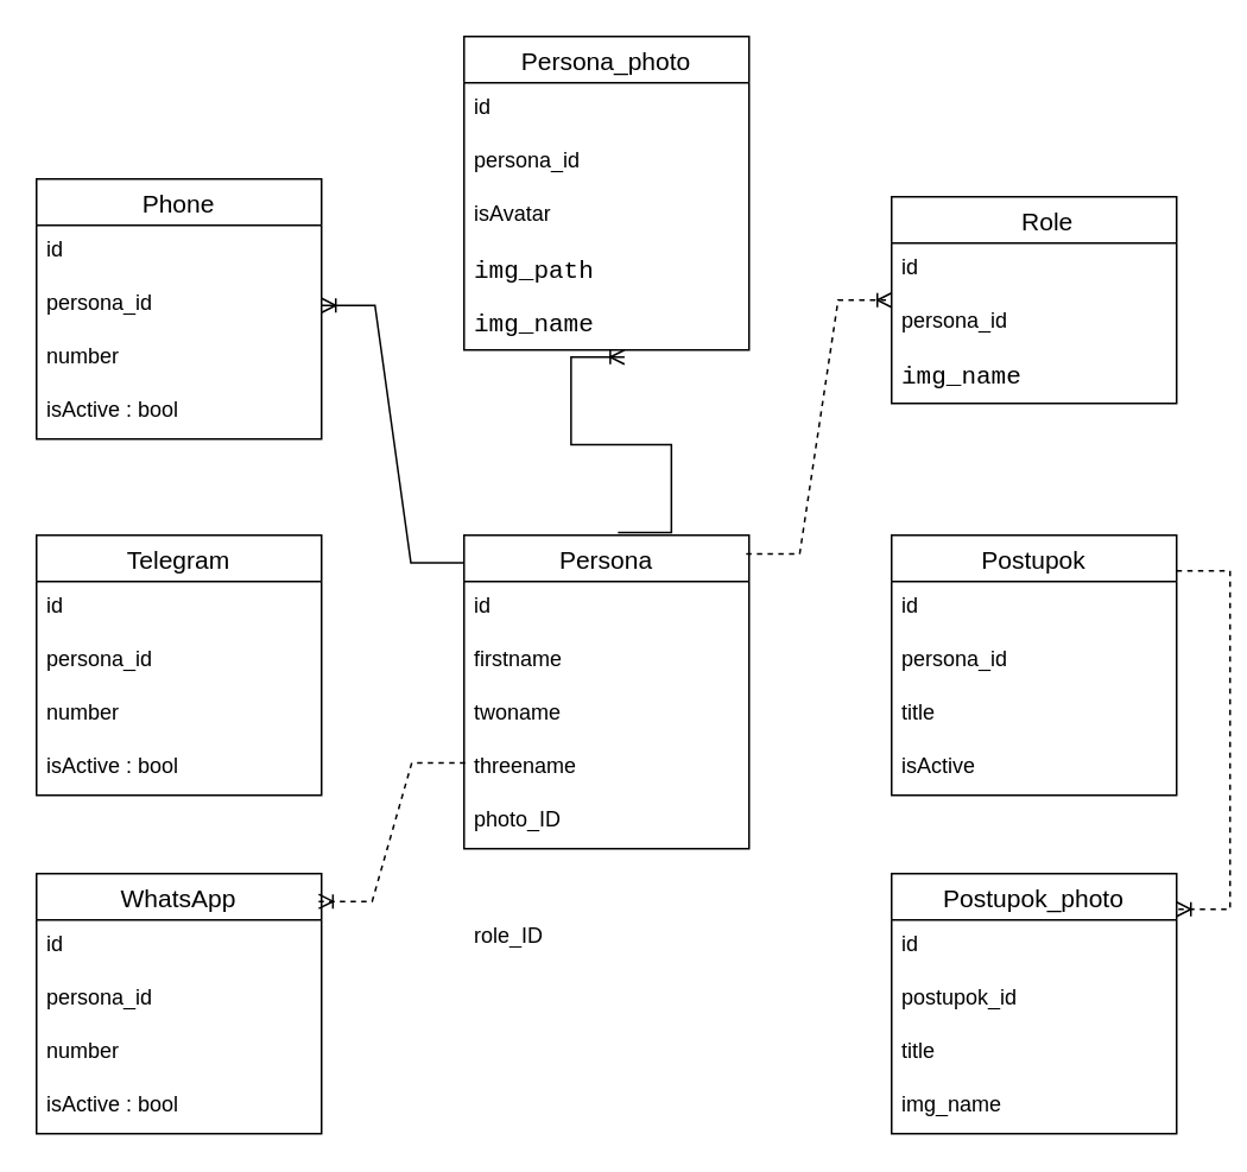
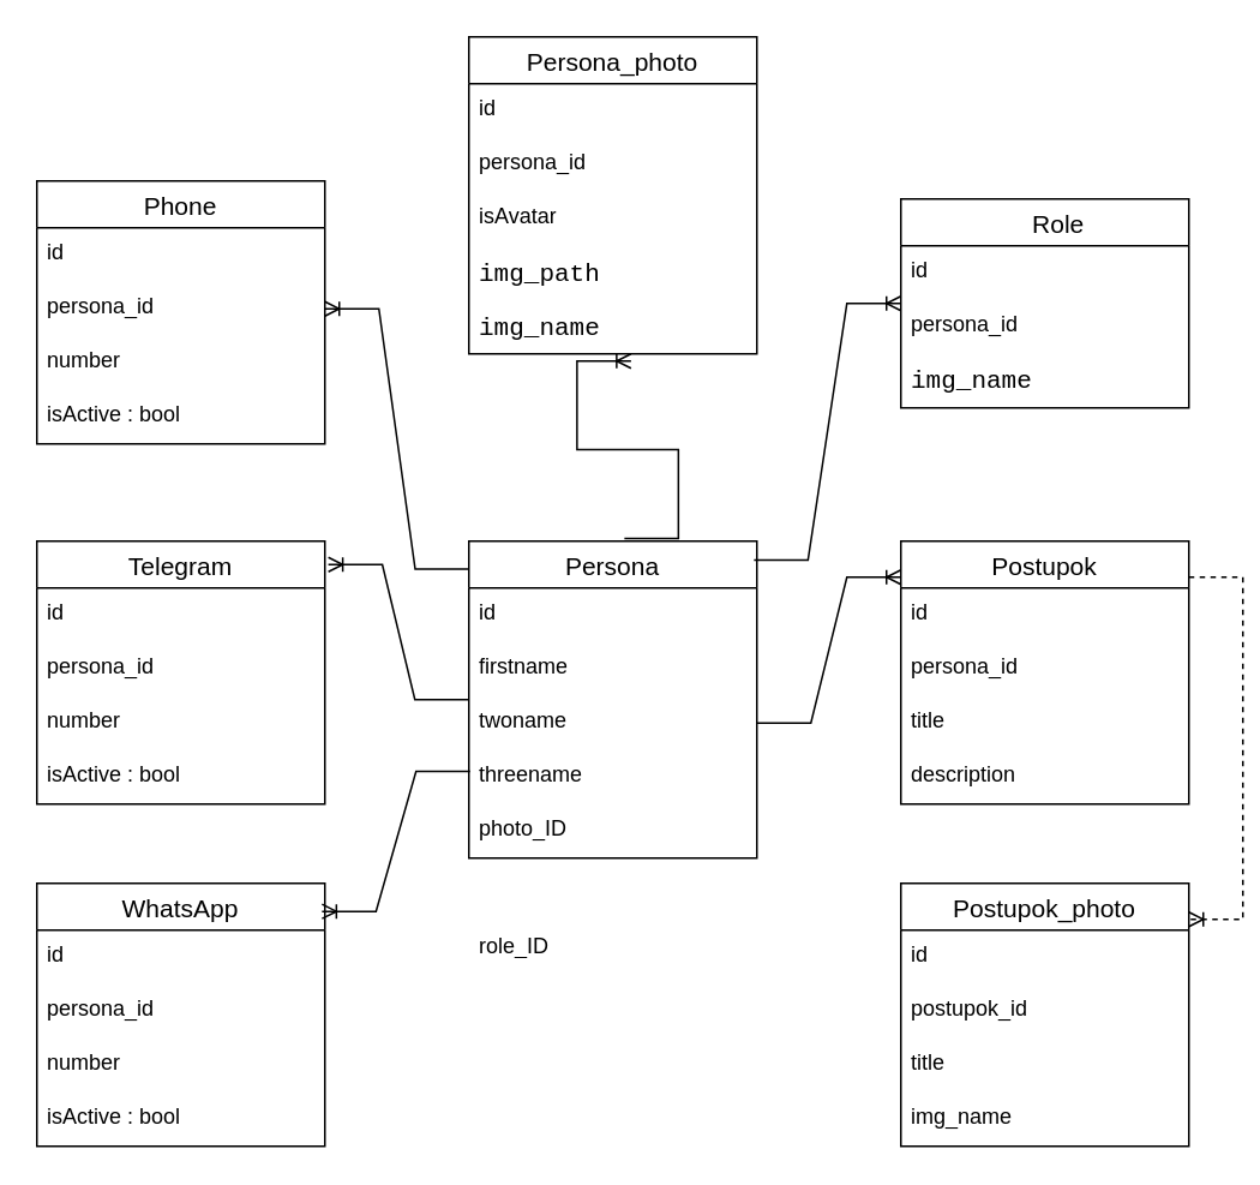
  <mxCell id="0" />
  <mxCell id="1" parent="0" />
  <mxCell id="2" value="Persona" style="swimlane;fontStyle=0;childLayout=stackLayout;horizontal=1;startSize=26;horizontalStack=0;resizeParent=1;resizeParentMax=0;resizeLast=0;collapsible=1;marginBottom=0;align=center;fontSize=14;" parent="1" vertex="1"><mxGeometry x="260" y="300" width="160" height="176" as="geometry" /></mxCell>
  <mxCell id="3" value="id" style="text;strokeColor=none;fillColor=none;spacingLeft=4;spacingRight=4;overflow=hidden;rotatable=0;points=[[0,0.5],[1,0.5]];portConstraint=eastwest;fontSize=12;whiteSpace=wrap;html=1;" parent="2" vertex="1"><mxGeometry y="26" width="160" height="30" as="geometry" /></mxCell>
  <mxCell id="4" value="firstname" style="text;strokeColor=none;fillColor=none;spacingLeft=4;spacingRight=4;overflow=hidden;rotatable=0;points=[[0,0.5],[1,0.5]];portConstraint=eastwest;fontSize=12;whiteSpace=wrap;html=1;" parent="2" vertex="1"><mxGeometry y="56" width="160" height="30" as="geometry" /></mxCell>
  <mxCell id="5" value="twoname" style="text;strokeColor=none;fillColor=none;spacingLeft=4;spacingRight=4;overflow=hidden;rotatable=0;points=[[0,0.5],[1,0.5]];portConstraint=eastwest;fontSize=12;whiteSpace=wrap;html=1;" parent="2" vertex="1"><mxGeometry y="86" width="160" height="30" as="geometry" /></mxCell>
  <mxCell id="6" value="three&lt;span style=&quot;background-color: transparent; color: light-dark(rgb(0, 0, 0), rgb(255, 255, 255));&quot;&gt;name&lt;/span&gt;" style="text;strokeColor=none;fillColor=none;spacingLeft=4;spacingRight=4;overflow=hidden;rotatable=0;points=[[0,0.5],[1,0.5]];portConstraint=eastwest;fontSize=12;whiteSpace=wrap;html=1;" parent="2" vertex="1"><mxGeometry y="116" width="160" height="30" as="geometry" /></mxCell>
  <mxCell id="7" value="photo&lt;span style=&quot;background-color: transparent; color: light-dark(rgb(0, 0, 0), rgb(255, 255, 255));&quot;&gt;_&lt;/span&gt;&lt;span style=&quot;background-color: transparent; color: light-dark(rgb(0, 0, 0), rgb(255, 255, 255));&quot;&gt;ID&lt;/span&gt;" style="text;strokeColor=none;fillColor=none;spacingLeft=4;spacingRight=4;overflow=hidden;rotatable=0;points=[[0,0.5],[1,0.5]];portConstraint=eastwest;fontSize=12;whiteSpace=wrap;html=1;" parent="2" vertex="1"><mxGeometry y="146" width="160" height="30" as="geometry" /></mxCell>
  <mxCell id="8" value="Phone" style="swimlane;fontStyle=0;childLayout=stackLayout;horizontal=1;startSize=26;horizontalStack=0;resizeParent=1;resizeParentMax=0;resizeLast=0;collapsible=1;marginBottom=0;align=center;fontSize=14;" parent="1" vertex="1"><mxGeometry x="20" y="100" width="160" height="146" as="geometry" /></mxCell>
  <mxCell id="9" value="id" style="text;strokeColor=none;fillColor=none;spacingLeft=4;spacingRight=4;overflow=hidden;rotatable=0;points=[[0,0.5],[1,0.5]];portConstraint=eastwest;fontSize=12;whiteSpace=wrap;html=1;rounded=0;" parent="8" vertex="1"><mxGeometry y="26" width="160" height="30" as="geometry" /></mxCell>
  <mxCell id="10" value="persona_id" style="text;strokeColor=none;fillColor=none;spacingLeft=4;spacingRight=4;overflow=hidden;rotatable=0;points=[[0,0.5],[1,0.5]];portConstraint=eastwest;fontSize=12;whiteSpace=wrap;html=1;" parent="8" vertex="1"><mxGeometry y="56" width="160" height="30" as="geometry" /></mxCell>
  <mxCell id="11" value="number" style="text;strokeColor=none;fillColor=none;spacingLeft=4;spacingRight=4;overflow=hidden;rotatable=0;points=[[0,0.5],[1,0.5]];portConstraint=eastwest;fontSize=12;whiteSpace=wrap;html=1;" parent="8" vertex="1"><mxGeometry y="86" width="160" height="30" as="geometry" /></mxCell>
  <mxCell id="12" value="isActive : bool" style="text;strokeColor=none;fillColor=none;spacingLeft=4;spacingRight=4;overflow=hidden;rotatable=0;points=[[0,0.5],[1,0.5]];portConstraint=eastwest;fontSize=12;whiteSpace=wrap;html=1;" parent="8" vertex="1"><mxGeometry y="116" width="160" height="30" as="geometry" /></mxCell>
  <mxCell id="13" value="WhatsApp" style="swimlane;fontStyle=0;childLayout=stackLayout;horizontal=1;startSize=26;horizontalStack=0;resizeParent=1;resizeParentMax=0;resizeLast=0;collapsible=1;marginBottom=0;align=center;fontSize=14;" parent="1" vertex="1"><mxGeometry x="20" y="490" width="160" height="146" as="geometry" /></mxCell>
  <mxCell id="14" value="id" style="text;strokeColor=none;fillColor=none;spacingLeft=4;spacingRight=4;overflow=hidden;rotatable=0;points=[[0,0.5],[1,0.5]];portConstraint=eastwest;fontSize=12;whiteSpace=wrap;html=1;rounded=0;" parent="13" vertex="1"><mxGeometry y="26" width="160" height="30" as="geometry" /></mxCell>
  <mxCell id="15" value="persona_id" style="text;strokeColor=none;fillColor=none;spacingLeft=4;spacingRight=4;overflow=hidden;rotatable=0;points=[[0,0.5],[1,0.5]];portConstraint=eastwest;fontSize=12;whiteSpace=wrap;html=1;" parent="13" vertex="1"><mxGeometry y="56" width="160" height="30" as="geometry" /></mxCell>
  <mxCell id="16" value="number" style="text;strokeColor=none;fillColor=none;spacingLeft=4;spacingRight=4;overflow=hidden;rotatable=0;points=[[0,0.5],[1,0.5]];portConstraint=eastwest;fontSize=12;whiteSpace=wrap;html=1;" parent="13" vertex="1"><mxGeometry y="86" width="160" height="30" as="geometry" /></mxCell>
  <mxCell id="17" value="isActive : bool" style="text;strokeColor=none;fillColor=none;spacingLeft=4;spacingRight=4;overflow=hidden;rotatable=0;points=[[0,0.5],[1,0.5]];portConstraint=eastwest;fontSize=12;whiteSpace=wrap;html=1;" parent="13" vertex="1"><mxGeometry y="116" width="160" height="30" as="geometry" /></mxCell>
  <mxCell id="18" value="Telegram" style="swimlane;fontStyle=0;childLayout=stackLayout;horizontal=1;startSize=26;horizontalStack=0;resizeParent=1;resizeParentMax=0;resizeLast=0;collapsible=1;marginBottom=0;align=center;fontSize=14;" parent="1" vertex="1"><mxGeometry x="20" y="300" width="160" height="146" as="geometry" /></mxCell>
  <mxCell id="19" value="id" style="text;strokeColor=none;fillColor=none;spacingLeft=4;spacingRight=4;overflow=hidden;rotatable=0;points=[[0,0.5],[1,0.5]];portConstraint=eastwest;fontSize=12;whiteSpace=wrap;html=1;rounded=0;" parent="18" vertex="1"><mxGeometry y="26" width="160" height="30" as="geometry" /></mxCell>
  <mxCell id="20" value="persona_id" style="text;strokeColor=none;fillColor=none;spacingLeft=4;spacingRight=4;overflow=hidden;rotatable=0;points=[[0,0.5],[1,0.5]];portConstraint=eastwest;fontSize=12;whiteSpace=wrap;html=1;" parent="18" vertex="1"><mxGeometry y="56" width="160" height="30" as="geometry" /></mxCell>
  <mxCell id="21" value="number" style="text;strokeColor=none;fillColor=none;spacingLeft=4;spacingRight=4;overflow=hidden;rotatable=0;points=[[0,0.5],[1,0.5]];portConstraint=eastwest;fontSize=12;whiteSpace=wrap;html=1;" parent="18" vertex="1"><mxGeometry y="86" width="160" height="30" as="geometry" /></mxCell>
  <mxCell id="22" value="isActive : bool" style="text;strokeColor=none;fillColor=none;spacingLeft=4;spacingRight=4;overflow=hidden;rotatable=0;points=[[0,0.5],[1,0.5]];portConstraint=eastwest;fontSize=12;whiteSpace=wrap;html=1;" parent="18" vertex="1"><mxGeometry y="116" width="160" height="30" as="geometry" /></mxCell>
  <mxCell id="23" value="Persona_photo" style="swimlane;fontStyle=0;childLayout=stackLayout;horizontal=1;startSize=26;horizontalStack=0;resizeParent=1;resizeParentMax=0;resizeLast=0;collapsible=1;marginBottom=0;align=center;fontSize=14;" parent="1" vertex="1"><mxGeometry x="260" y="20" width="160" height="176" as="geometry" /></mxCell>
  <mxCell id="24" value="id" style="text;strokeColor=none;fillColor=none;spacingLeft=4;spacingRight=4;overflow=hidden;rotatable=0;points=[[0,0.5],[1,0.5]];portConstraint=eastwest;fontSize=12;whiteSpace=wrap;html=1;rounded=0;" parent="23" vertex="1"><mxGeometry y="26" width="160" height="30" as="geometry" /></mxCell>
  <mxCell id="25" value="persona_id" style="text;strokeColor=none;fillColor=none;spacingLeft=4;spacingRight=4;overflow=hidden;rotatable=0;points=[[0,0.5],[1,0.5]];portConstraint=eastwest;fontSize=12;whiteSpace=wrap;html=1;" parent="23" vertex="1"><mxGeometry y="56" width="160" height="30" as="geometry" /></mxCell>
  <mxCell id="26" value="isAvatar" style="text;strokeColor=none;fillColor=none;spacingLeft=4;spacingRight=4;overflow=hidden;rotatable=0;points=[[0,0.5],[1,0.5]];portConstraint=eastwest;fontSize=12;whiteSpace=wrap;html=1;" parent="23" vertex="1"><mxGeometry y="86" width="160" height="30" as="geometry" /></mxCell>
  <mxCell id="27" value="&lt;div style=&quot;font-family: Consolas, &amp;quot;Courier New&amp;quot;, monospace; font-size: 14px; line-height: 19px; white-space: pre;&quot;&gt;img_path&lt;/div&gt;" style="text;strokeColor=none;fillColor=none;spacingLeft=4;spacingRight=4;overflow=hidden;rotatable=0;points=[[0,0.5],[1,0.5]];portConstraint=eastwest;fontSize=12;whiteSpace=wrap;html=1;labelBackgroundColor=default;fontColor=#000000;" parent="23" vertex="1"><mxGeometry y="116" width="160" height="30" as="geometry" /></mxCell>
  <mxCell id="28" value="&lt;div style=&quot;font-family: Consolas, &amp;quot;Courier New&amp;quot;, monospace; font-size: 14px; line-height: 19px; white-space: pre;&quot;&gt;img_name&lt;/div&gt;" style="text;strokeColor=none;fillColor=none;spacingLeft=4;spacingRight=4;overflow=hidden;rotatable=0;points=[[0,0.5],[1,0.5]];portConstraint=eastwest;fontSize=12;whiteSpace=wrap;html=1;labelBackgroundColor=default;fontColor=#000000;" parent="23" vertex="1"><mxGeometry y="146" width="160" height="30" as="geometry" /></mxCell>
  <mxCell id="29" value="" style="edgeStyle=entityRelationEdgeStyle;fontSize=12;html=1;endArrow=ERoneToMany;rounded=0;entryX=0.563;entryY=1.133;entryDx=0;entryDy=0;exitX=0.54;exitY=-0.009;exitDx=0;exitDy=0;exitPerimeter=0;entryPerimeter=0;" parent="1" source="2" target="28" edge="1"><mxGeometry width="100" height="100" relative="1" as="geometry"><mxPoint x="340" y="536" as="sourcePoint" /><mxPoint x="440" y="436" as="targetPoint" /></mxGeometry></mxCell>
  <mxCell id="30" value="Postupok" style="swimlane;fontStyle=0;childLayout=stackLayout;horizontal=1;startSize=26;horizontalStack=0;resizeParent=1;resizeParentMax=0;resizeLast=0;collapsible=1;marginBottom=0;align=center;fontSize=14;" parent="1" vertex="1"><mxGeometry x="500" y="300" width="160" height="146" as="geometry" /></mxCell>
  <mxCell id="31" value="id" style="text;strokeColor=none;fillColor=none;spacingLeft=4;spacingRight=4;overflow=hidden;rotatable=0;points=[[0,0.5],[1,0.5]];portConstraint=eastwest;fontSize=12;whiteSpace=wrap;html=1;rounded=0;" parent="30" vertex="1"><mxGeometry y="26" width="160" height="30" as="geometry" /></mxCell>
  <mxCell id="32" value="persona_id" style="text;strokeColor=none;fillColor=none;spacingLeft=4;spacingRight=4;overflow=hidden;rotatable=0;points=[[0,0.5],[1,0.5]];portConstraint=eastwest;fontSize=12;whiteSpace=wrap;html=1;" parent="30" vertex="1"><mxGeometry y="56" width="160" height="30" as="geometry" /></mxCell>
  <mxCell id="33" value="title" style="text;strokeColor=none;fillColor=none;spacingLeft=4;spacingRight=4;overflow=hidden;rotatable=0;points=[[0,0.5],[1,0.5]];portConstraint=eastwest;fontSize=12;whiteSpace=wrap;html=1;" parent="30" vertex="1"><mxGeometry y="86" width="160" height="30" as="geometry" /></mxCell>
- <mxCell id="34" value="isActive" style="text;strokeColor=none;fillColor=none;spacingLeft=4;spacingRight=4;overflow=hidden;rotatable=0;points=[[0,0.5],[1,0.5]];portConstraint=eastwest;fontSize=12;whiteSpace=wrap;html=1;" parent="30" vertex="1"><mxGeometry y="116" width="160" height="30" as="geometry" /></mxCell>
+ <mxCell id="34" value="description" style="text;strokeColor=none;fillColor=none;spacingLeft=4;spacingRight=4;overflow=hidden;rotatable=0;points=[[0,0.5],[1,0.5]];portConstraint=eastwest;fontSize=12;whiteSpace=wrap;html=1;" parent="30" vertex="1"><mxGeometry y="116" width="160" height="30" as="geometry" /></mxCell>
  <mxCell id="35" value="    Role" style="swimlane;fontStyle=0;childLayout=stackLayout;horizontal=1;startSize=26;horizontalStack=0;resizeParent=1;resizeParentMax=0;resizeLast=0;collapsible=1;marginBottom=0;align=center;fontSize=14;" parent="1" vertex="1"><mxGeometry x="500" y="110" width="160" height="116" as="geometry" /></mxCell>
  <mxCell id="36" value="id" style="text;strokeColor=none;fillColor=none;spacingLeft=4;spacingRight=4;overflow=hidden;rotatable=0;points=[[0,0.5],[1,0.5]];portConstraint=eastwest;fontSize=12;whiteSpace=wrap;html=1;rounded=0;" parent="35" vertex="1"><mxGeometry y="26" width="160" height="30" as="geometry" /></mxCell>
  <mxCell id="37" value="persona_id" style="text;strokeColor=none;fillColor=none;spacingLeft=4;spacingRight=4;overflow=hidden;rotatable=0;points=[[0,0.5],[1,0.5]];portConstraint=eastwest;fontSize=12;whiteSpace=wrap;html=1;" parent="35" vertex="1"><mxGeometry y="56" width="160" height="30" as="geometry" /></mxCell>
  <mxCell id="38" value="&lt;span style=&quot;font-family: Consolas, &amp;quot;Courier New&amp;quot;, monospace; font-size: 14px; white-space: pre; background-color: rgb(255, 255, 255);&quot;&gt;img_name&lt;/span&gt;" style="text;strokeColor=none;fillColor=none;spacingLeft=4;spacingRight=4;overflow=hidden;rotatable=0;points=[[0,0.5],[1,0.5]];portConstraint=eastwest;fontSize=12;whiteSpace=wrap;html=1;" parent="35" vertex="1"><mxGeometry y="86" width="160" height="30" as="geometry" /></mxCell>
  <mxCell id="39" value="Postupok_photo" style="swimlane;fontStyle=0;childLayout=stackLayout;horizontal=1;startSize=26;horizontalStack=0;resizeParent=1;resizeParentMax=0;resizeLast=0;collapsible=1;marginBottom=0;align=center;fontSize=14;" parent="1" vertex="1"><mxGeometry x="500" y="490" width="160" height="146" as="geometry" /></mxCell>
  <mxCell id="40" value="id" style="text;strokeColor=none;fillColor=none;spacingLeft=4;spacingRight=4;overflow=hidden;rotatable=0;points=[[0,0.5],[1,0.5]];portConstraint=eastwest;fontSize=12;whiteSpace=wrap;html=1;rounded=0;" parent="39" vertex="1"><mxGeometry y="26" width="160" height="30" as="geometry" /></mxCell>
  <mxCell id="41" value="postupok_id" style="text;strokeColor=none;fillColor=none;spacingLeft=4;spacingRight=4;overflow=hidden;rotatable=0;points=[[0,0.5],[1,0.5]];portConstraint=eastwest;fontSize=12;whiteSpace=wrap;html=1;" parent="39" vertex="1"><mxGeometry y="56" width="160" height="30" as="geometry" /></mxCell>
  <mxCell id="42" value="title" style="text;strokeColor=none;fillColor=none;spacingLeft=4;spacingRight=4;overflow=hidden;rotatable=0;points=[[0,0.5],[1,0.5]];portConstraint=eastwest;fontSize=12;whiteSpace=wrap;html=1;" parent="39" vertex="1"><mxGeometry y="86" width="160" height="30" as="geometry" /></mxCell>
  <mxCell id="43" value="&lt;font&gt;img_name&lt;/font&gt;" style="text;strokeColor=none;fillColor=none;spacingLeft=4;spacingRight=4;overflow=hidden;rotatable=0;points=[[0,0.5],[1,0.5]];portConstraint=eastwest;fontSize=12;whiteSpace=wrap;html=1;fontColor=#000000;" parent="39" vertex="1"><mxGeometry y="116" width="160" height="30" as="geometry" /></mxCell>
  <mxCell id="44" value="" style="edgeStyle=entityRelationEdgeStyle;fontSize=12;html=1;endArrow=ERoneToMany;rounded=0;entryX=1;entryY=0.137;entryDx=0;entryDy=0;entryPerimeter=0;exitX=1;exitY=0.137;exitDx=0;exitDy=0;exitPerimeter=0;dashed=1;" parent="1" source="30" target="39" edge="1"><mxGeometry width="100" height="100" relative="1" as="geometry"><mxPoint x="670" y="560" as="sourcePoint" /><mxPoint x="350" y="600" as="targetPoint" /><Array as="points"><mxPoint x="460" y="560" /><mxPoint x="420" y="558" /><mxPoint x="350" y="570" /></Array></mxGeometry></mxCell>
  <mxCell id="45" value="" style="edgeStyle=entityRelationEdgeStyle;fontSize=12;html=1;endArrow=ERoneToMany;rounded=0;entryX=1;entryY=0.5;entryDx=0;entryDy=0;exitX=0.001;exitY=0.088;exitDx=0;exitDy=0;exitPerimeter=0;" parent="1" source="2" target="10" edge="1"><mxGeometry width="100" height="100" relative="1" as="geometry"><mxPoint x="170" y="370" as="sourcePoint" /><mxPoint x="270" y="270" as="targetPoint" /></mxGeometry></mxCell>
- <mxCell id="47" value="" style="edgeStyle=entityRelationEdgeStyle;fontSize=12;html=1;endArrow=ERoneToMany;rounded=0;entryX=0.99;entryY=0.107;entryDx=0;entryDy=0;exitX=0.004;exitY=0.395;exitDx=0;exitDy=0;exitPerimeter=0;entryPerimeter=0;dashed=1;" parent="1" source="6" target="13" edge="1"><mxGeometry width="100" height="100" relative="1" as="geometry"><mxPoint x="280" y="338" as="sourcePoint" /><mxPoint x="200" y="191" as="targetPoint" /></mxGeometry></mxCell>
- <mxCell id="48" value="" style="edgeStyle=entityRelationEdgeStyle;fontSize=12;html=1;endArrow=ERoneToMany;rounded=0;exitX=0.99;exitY=0.06;exitDx=0;exitDy=0;exitPerimeter=0;dashed=1;" parent="1" source="2" target="35" edge="1"><mxGeometry width="100" height="100" relative="1" as="geometry"><mxPoint x="290" y="348" as="sourcePoint" /><mxPoint x="210" y="201" as="targetPoint" /></mxGeometry></mxCell>
+ <mxCell id="46" value="" style="edgeStyle=entityRelationEdgeStyle;fontSize=12;html=1;endArrow=ERoneToMany;rounded=0;entryX=1.012;entryY=0.089;entryDx=0;entryDy=0;entryPerimeter=0;" parent="1" source="2" target="18" edge="1"><mxGeometry width="100" height="100" relative="1" as="geometry"><mxPoint x="250" y="490" as="sourcePoint" /><mxPoint x="170" y="343" as="targetPoint" /></mxGeometry></mxCell>
+ <mxCell id="47" value="" style="edgeStyle=entityRelationEdgeStyle;fontSize=12;html=1;endArrow=ERoneToMany;rounded=0;entryX=0.99;entryY=0.107;entryDx=0;entryDy=0;exitX=0.004;exitY=0.395;exitDx=0;exitDy=0;exitPerimeter=0;entryPerimeter=0;" parent="1" source="6" target="13" edge="1"><mxGeometry width="100" height="100" relative="1" as="geometry"><mxPoint x="280" y="338" as="sourcePoint" /><mxPoint x="200" y="191" as="targetPoint" /></mxGeometry></mxCell>
+ <mxCell id="48" value="" style="edgeStyle=entityRelationEdgeStyle;fontSize=12;html=1;endArrow=ERoneToMany;rounded=0;exitX=0.99;exitY=0.06;exitDx=0;exitDy=0;exitPerimeter=0;" parent="1" source="2" target="35" edge="1"><mxGeometry width="100" height="100" relative="1" as="geometry"><mxPoint x="290" y="348" as="sourcePoint" /><mxPoint x="210" y="201" as="targetPoint" /></mxGeometry></mxCell>
+ <mxCell id="49" value="" style="edgeStyle=entityRelationEdgeStyle;fontSize=12;html=1;endArrow=ERoneToMany;rounded=0;entryX=0;entryY=0.137;entryDx=0;entryDy=0;exitX=1;exitY=0.5;exitDx=0;exitDy=0;entryPerimeter=0;" parent="1" source="5" target="30" edge="1"><mxGeometry width="100" height="100" relative="1" as="geometry"><mxPoint x="300" y="358" as="sourcePoint" /><mxPoint x="220" y="211" as="targetPoint" /></mxGeometry></mxCell>
  <mxCell id="50" value="role_&lt;span style=&quot;background-color: transparent; color: light-dark(rgb(0, 0, 0), rgb(255, 255, 255));&quot;&gt;ID&lt;/span&gt;" style="text;strokeColor=none;fillColor=none;spacingLeft=4;spacingRight=4;overflow=hidden;rotatable=0;points=[[0,0.5],[1,0.5]];portConstraint=eastwest;fontSize=12;whiteSpace=wrap;html=1;" parent="1" vertex="1"><mxGeometry x="260" y="511" width="160" height="30" as="geometry" /></mxCell>
